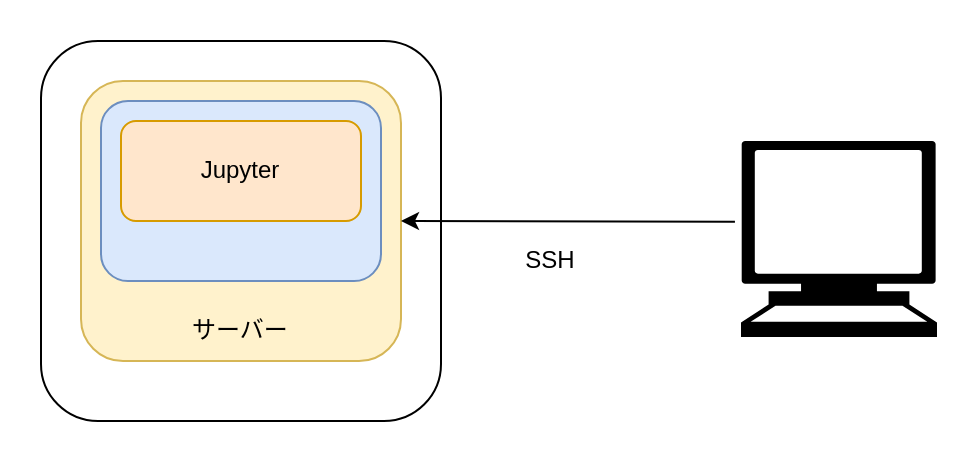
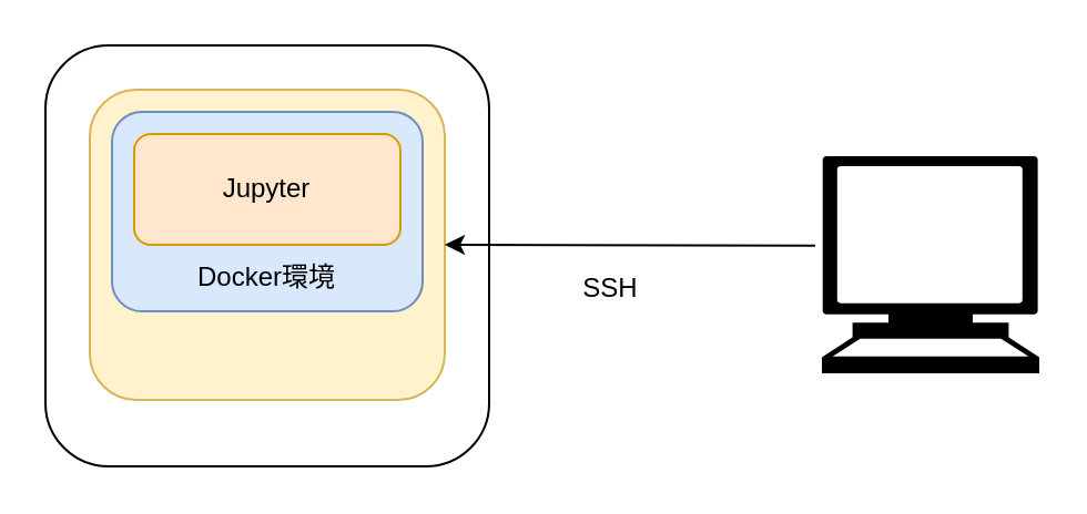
  <mxCell id="0" />
  <mxCell id="1" parent="0" />
  <mxCell id="2" value="" style="rounded=1;whiteSpace=wrap;html=1;" parent="1" vertex="1"><mxGeometry x="20" y="20" width="200" height="190" as="geometry" /></mxCell>
  <mxCell id="3" value="" style="rounded=1;whiteSpace=wrap;html=1;fillColor=#fff2cc;strokeColor=#d6b656;" parent="1" vertex="1"><mxGeometry x="40" y="40" width="160" height="140" as="geometry" /></mxCell>
- <mxCell id="4" value="サーバー" style="text;html=1;strokeColor=none;fillColor=none;align=center;verticalAlign=middle;whiteSpace=wrap;rounded=0;" parent="1" vertex="1"><mxGeometry x="55" y="150" width="130" height="30" as="geometry" /></mxCell>
  <mxCell id="5" value="" style="rounded=1;whiteSpace=wrap;html=1;fillColor=#dae8fc;strokeColor=#6c8ebf;" parent="1" vertex="1"><mxGeometry x="50" y="50" width="140" height="90" as="geometry" /></mxCell>
+ <mxCell id="6" value="Docker環境" style="text;html=1;strokeColor=none;fillColor=none;align=center;verticalAlign=middle;whiteSpace=wrap;rounded=0;" parent="1" vertex="1"><mxGeometry x="55" y="110" width="130" height="30" as="geometry" /></mxCell>
  <mxCell id="7" value="" style="rounded=1;whiteSpace=wrap;html=1;fillColor=#ffe6cc;strokeColor=#d79b00;" parent="1" vertex="1"><mxGeometry x="60" y="60" width="120" height="50" as="geometry" /></mxCell>
  <mxCell id="8" value="Jupyter" style="text;html=1;strokeColor=none;fillColor=none;align=center;verticalAlign=middle;whiteSpace=wrap;rounded=0;" parent="1" vertex="1"><mxGeometry x="55" y="70" width="130" height="30" as="geometry" /></mxCell>
  <mxCell id="9" value="" style="shape=mxgraph.signs.tech.computer;html=1;pointerEvents=1;fillColor=#000000;strokeColor=none;verticalLabelPosition=bottom;verticalAlign=top;align=center;" parent="1" vertex="1"><mxGeometry x="370" y="70" width="98" height="98" as="geometry" /></mxCell>
  <mxCell id="10" value="" style="endArrow=classic;html=1;rounded=0;entryX=1;entryY=0.5;entryDx=0;entryDy=0;exitX=-0.031;exitY=0.412;exitDx=0;exitDy=0;exitPerimeter=0;" parent="1" source="9" target="3" edge="1"><mxGeometry width="50" height="50" relative="1" as="geometry"><mxPoint x="270" y="110" as="sourcePoint" /><mxPoint x="320" y="60" as="targetPoint" /></mxGeometry></mxCell>
  <mxCell id="11" value="SSH" style="text;html=1;strokeColor=none;fillColor=none;align=center;verticalAlign=middle;whiteSpace=wrap;rounded=0;" parent="1" vertex="1"><mxGeometry x="245" y="115" width="60" height="30" as="geometry" /></mxCell>
